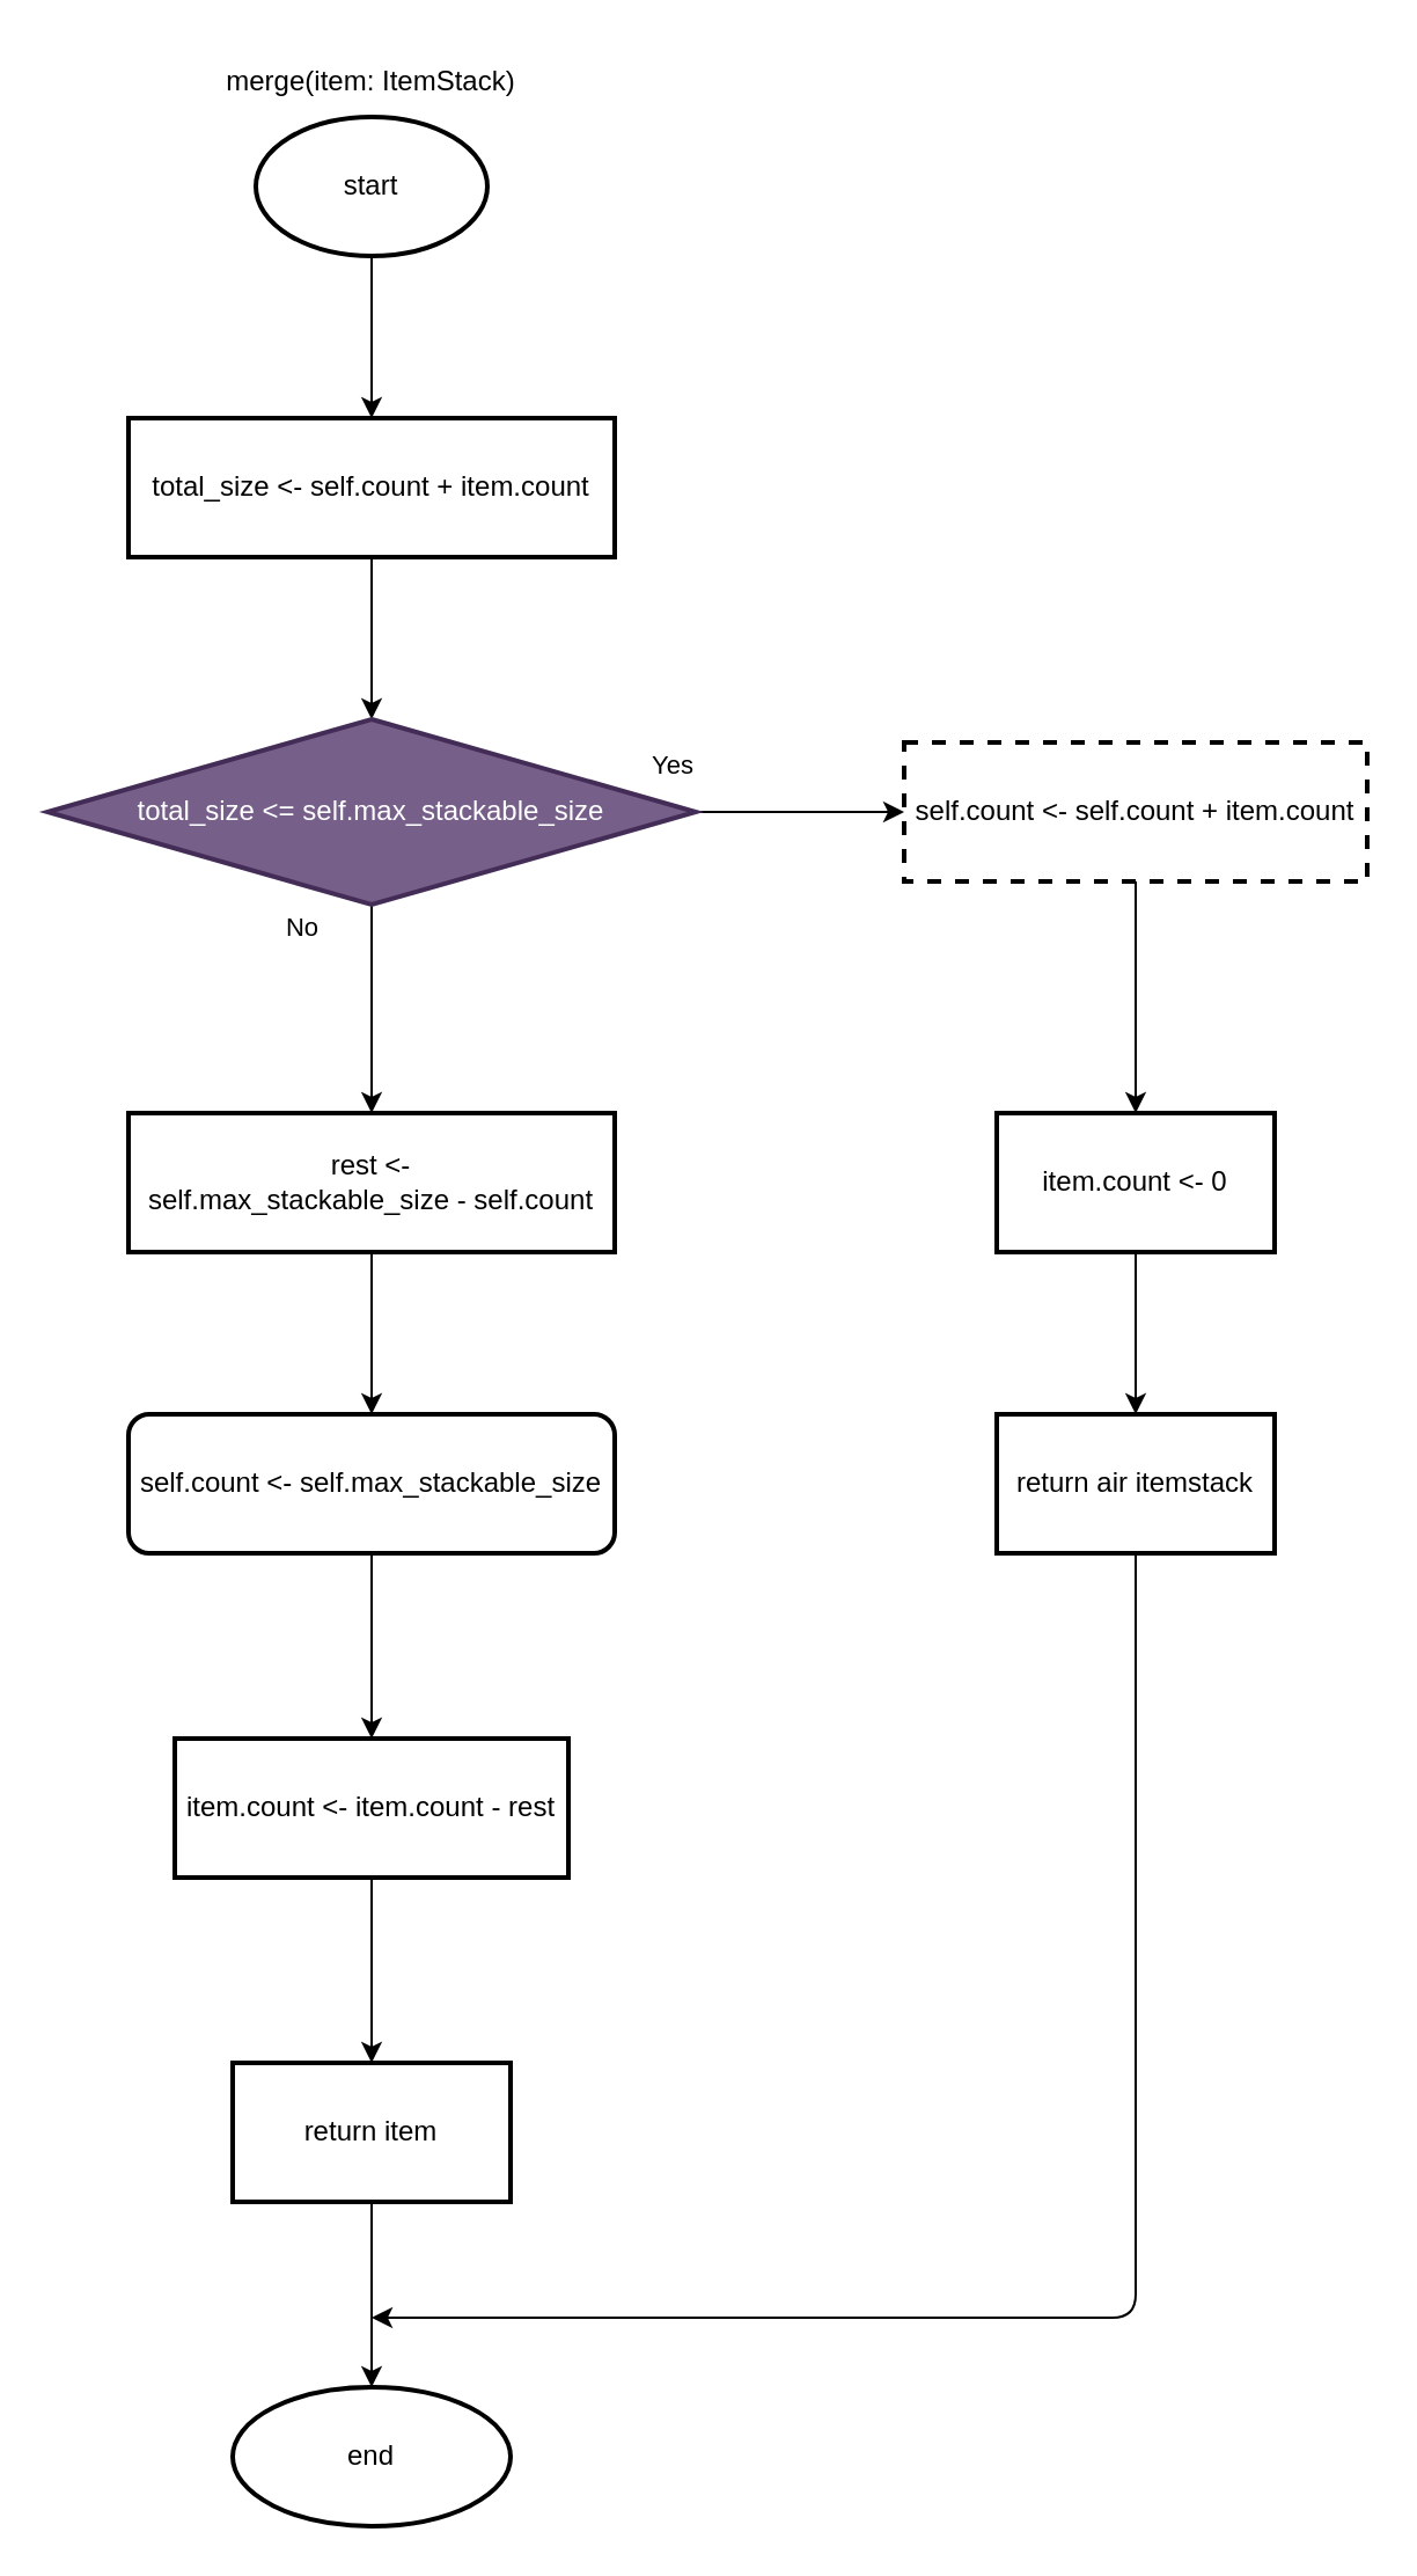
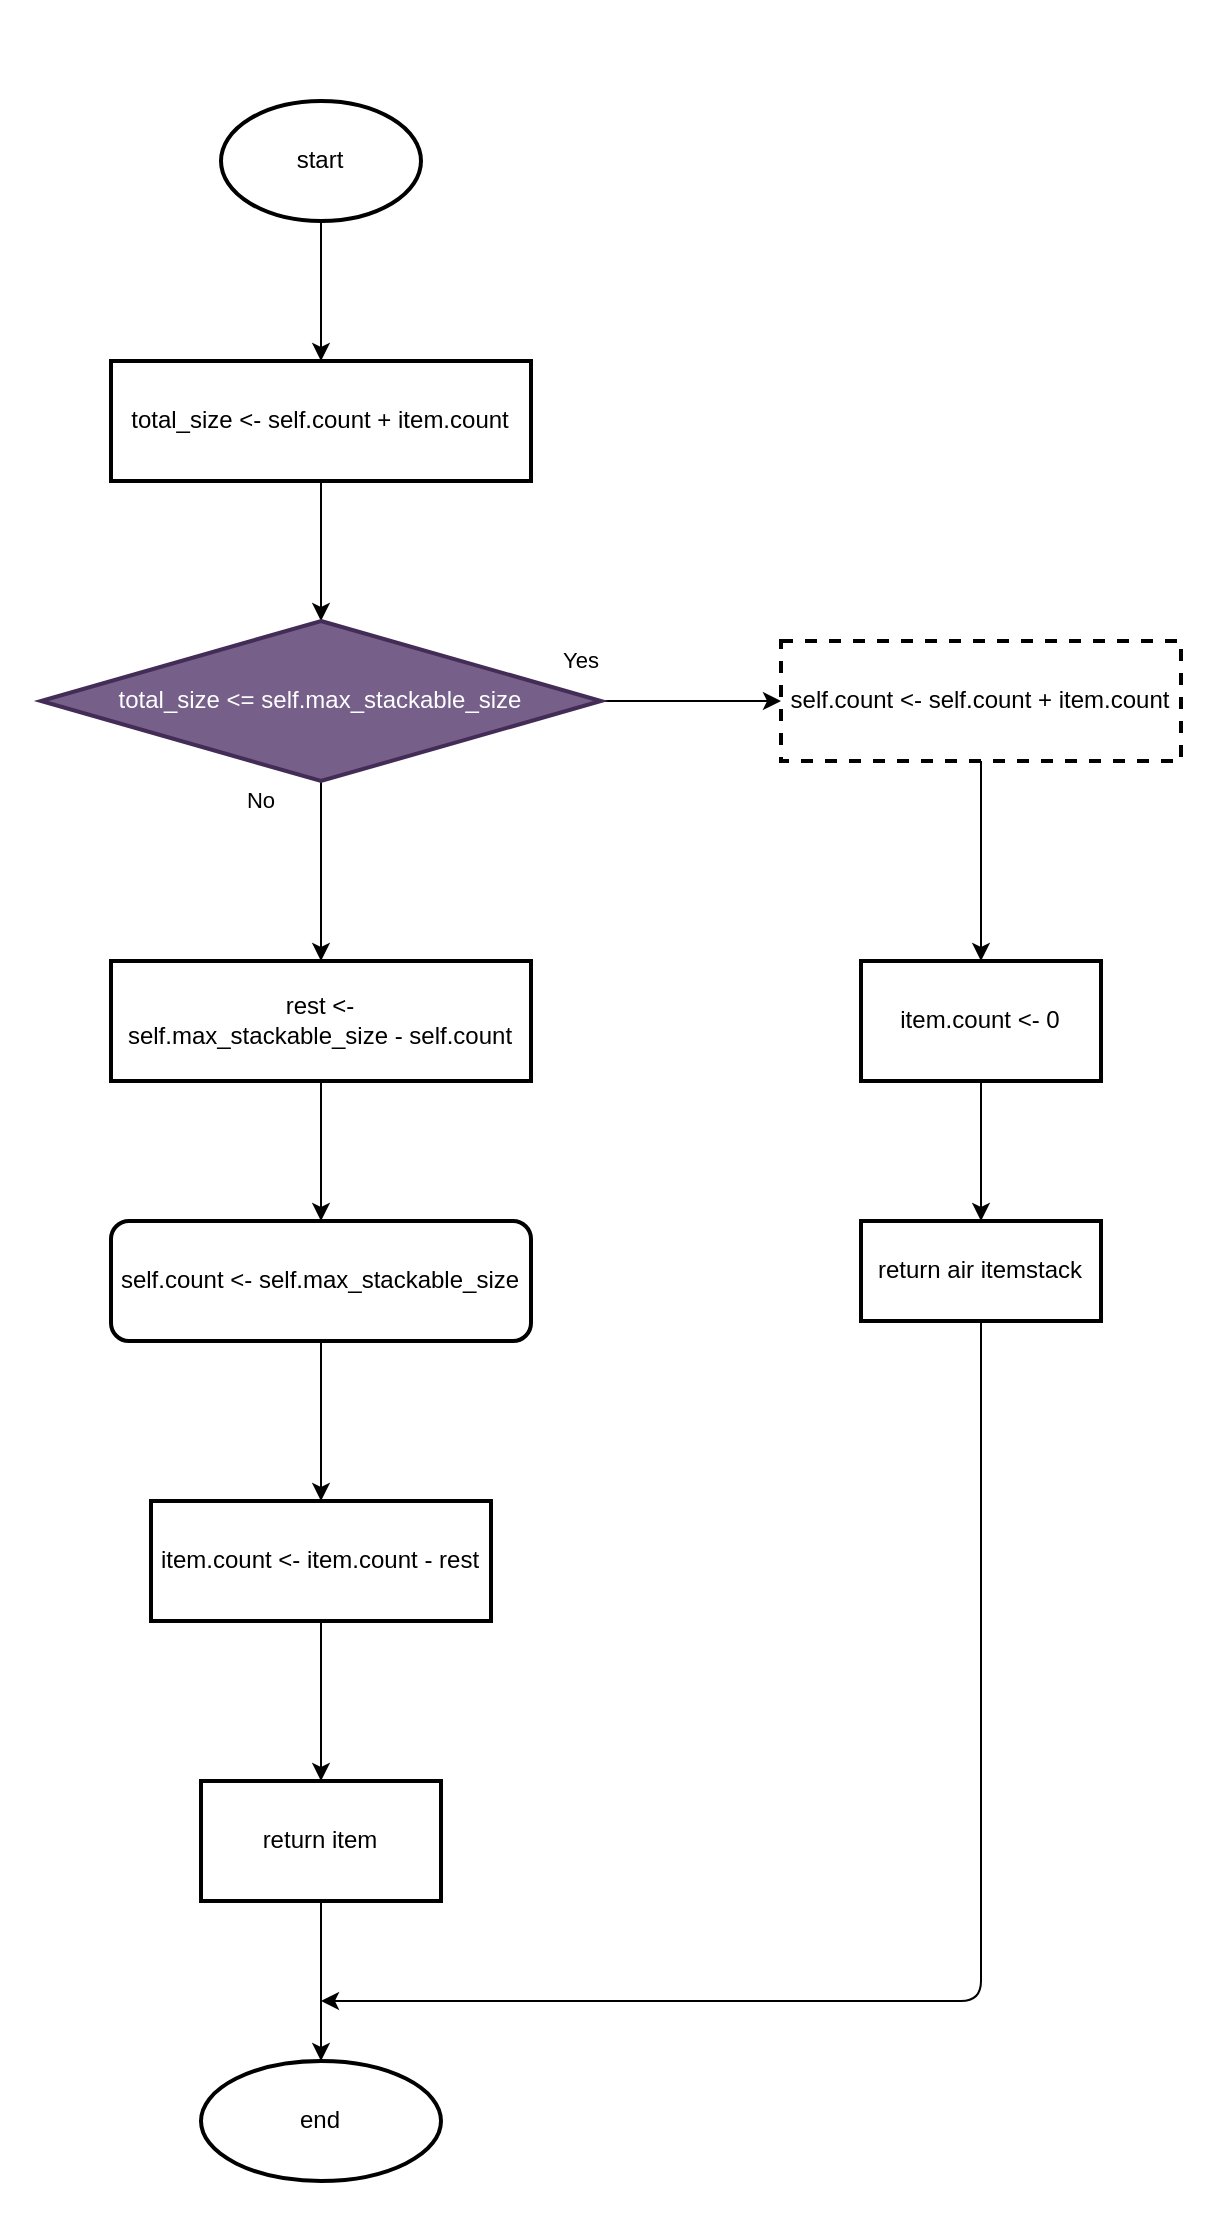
  <mxCell id="0" />
  <mxCell id="1" parent="0" />
  <mxCell id="2" value="" style="edgeStyle=none;html=1;" parent="1" source="3" target="6" edge="1"><mxGeometry relative="1" as="geometry" /></mxCell>
  <mxCell id="3" value="start" style="strokeWidth=2;html=1;shape=mxgraph.flowchart.start_1;whiteSpace=wrap;" parent="1" vertex="1"><mxGeometry x="110" y="50" width="100" height="60" as="geometry" /></mxCell>
- <mxCell id="4" value="merge(item: ItemStack)" style="text;html=1;strokeColor=none;fillColor=none;align=center;verticalAlign=middle;whiteSpace=wrap;rounded=0;" parent="1" vertex="1"><mxGeometry x="85" y="20" width="150" height="30" as="geometry" /></mxCell>
  <mxCell id="5" value="" style="edgeStyle=none;html=1;" parent="1" source="6" target="9" edge="1"><mxGeometry relative="1" as="geometry" /></mxCell>
  <mxCell id="6" value="total_size &amp;lt;- self.count + item.count" style="whiteSpace=wrap;html=1;strokeWidth=2;" parent="1" vertex="1"><mxGeometry x="55" y="180" width="210" height="60" as="geometry" /></mxCell>
  <mxCell id="7" value="Yes" style="edgeStyle=none;html=1;" parent="1" source="9" target="11" edge="1"><mxGeometry x="-1" y="22" relative="1" as="geometry"><mxPoint x="-10" y="2" as="offset" /></mxGeometry></mxCell>
  <mxCell id="8" value="No" style="edgeStyle=none;html=1;" parent="1" source="9" target="15" edge="1"><mxGeometry x="-0.778" y="-30" relative="1" as="geometry"><mxPoint as="offset" /></mxGeometry></mxCell>
  <mxCell id="9" value="total_size &amp;lt;= self.max_stackable_size" style="rhombus;whiteSpace=wrap;html=1;strokeWidth=2;fillColor=#76608a;fontColor=#ffffff;strokeColor=#432D57;" parent="1" vertex="1"><mxGeometry x="20" y="310" width="280" height="80" as="geometry" /></mxCell>
  <mxCell id="10" value="" style="edgeStyle=orthogonalEdgeStyle;html=1;" parent="1" source="11" target="24" edge="1"><mxGeometry relative="1" as="geometry" /></mxCell>
  <mxCell id="11" value="self.count &amp;lt;- self.count + item.count" style="whiteSpace=wrap;html=1;strokeWidth=2;dashed=1;" parent="1" vertex="1"><mxGeometry x="390" y="320" width="200" height="60" as="geometry" /></mxCell>
  <mxCell id="12" style="edgeStyle=orthogonalEdgeStyle;html=1;" parent="1" source="13" edge="1"><mxGeometry relative="1" as="geometry"><mxPoint x="160" y="1000" as="targetPoint" /><Array as="points"><mxPoint x="490" y="760" /><mxPoint x="490" y="760" /></Array></mxGeometry></mxCell>
- <mxCell id="13" value="return air itemstack" style="whiteSpace=wrap;html=1;strokeWidth=2;" parent="1" vertex="1"><mxGeometry x="430" y="610" width="120" height="60" as="geometry" /></mxCell>
+ <mxCell id="13" value="return air itemstack" style="whiteSpace=wrap;html=1;strokeWidth=2;" parent="1" vertex="1"><mxGeometry x="430" y="610" width="120" height="50" as="geometry" /></mxCell>
  <mxCell id="14" value="" style="edgeStyle=none;html=1;" parent="1" source="15" target="17" edge="1"><mxGeometry relative="1" as="geometry" /></mxCell>
  <mxCell id="15" value="rest &amp;lt;-&lt;br&gt;self.max_stackable_size - self.count" style="whiteSpace=wrap;html=1;strokeWidth=2;" parent="1" vertex="1"><mxGeometry x="55" y="480" width="210" height="60" as="geometry" /></mxCell>
  <mxCell id="16" value="" style="edgeStyle=none;html=1;" parent="1" source="17" target="19" edge="1"><mxGeometry relative="1" as="geometry" /></mxCell>
  <mxCell id="17" value="self.count &amp;lt;- self.max_stackable_size" style="whiteSpace=wrap;html=1;strokeWidth=2;rounded=1;" parent="1" vertex="1"><mxGeometry x="55" y="610" width="210" height="60" as="geometry" /></mxCell>
  <mxCell id="18" value="" style="edgeStyle=none;html=1;" parent="1" source="19" target="21" edge="1"><mxGeometry relative="1" as="geometry" /></mxCell>
  <mxCell id="19" value="item.count &amp;lt;- item.count - rest" style="whiteSpace=wrap;html=1;strokeWidth=2;" parent="1" vertex="1"><mxGeometry x="75" y="750" width="170" height="60" as="geometry" /></mxCell>
  <mxCell id="20" value="" style="edgeStyle=none;html=1;" parent="1" source="21" target="22" edge="1"><mxGeometry relative="1" as="geometry" /></mxCell>
  <mxCell id="21" value="return item" style="whiteSpace=wrap;html=1;strokeWidth=2;" parent="1" vertex="1"><mxGeometry x="100" y="890" width="120" height="60" as="geometry" /></mxCell>
  <mxCell id="22" value="end" style="ellipse;whiteSpace=wrap;html=1;strokeWidth=2;" parent="1" vertex="1"><mxGeometry x="100" y="1030" width="120" height="60" as="geometry" /></mxCell>
  <mxCell id="23" style="edgeStyle=orthogonalEdgeStyle;html=1;entryX=0.5;entryY=0;entryDx=0;entryDy=0;" parent="1" source="24" target="13" edge="1"><mxGeometry relative="1" as="geometry" /></mxCell>
  <mxCell id="24" value="item.count &amp;lt;- 0" style="whiteSpace=wrap;html=1;strokeWidth=2;" parent="1" vertex="1"><mxGeometry x="430" y="480" width="120" height="60" as="geometry" /></mxCell>
